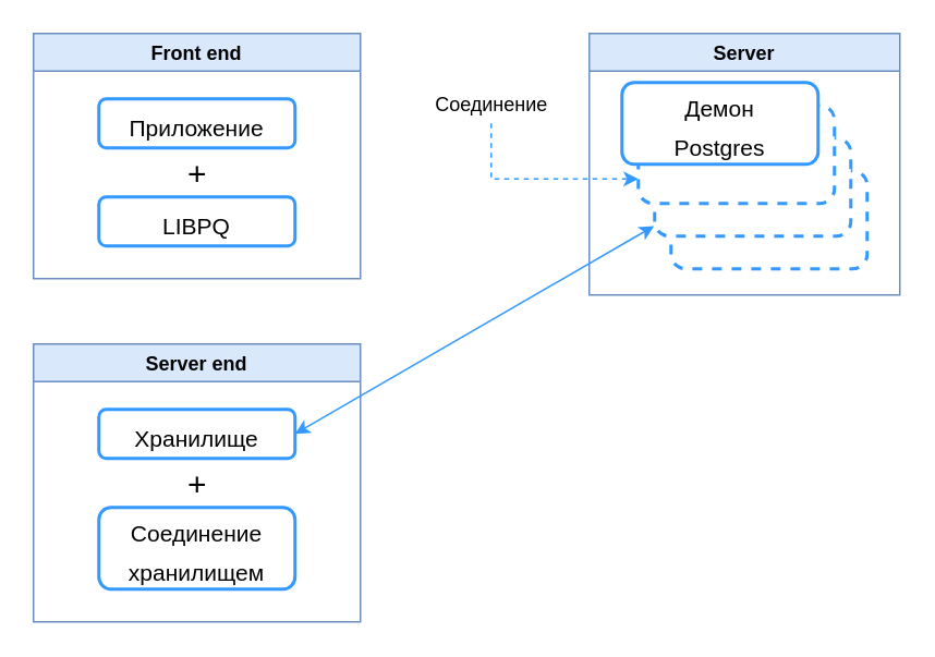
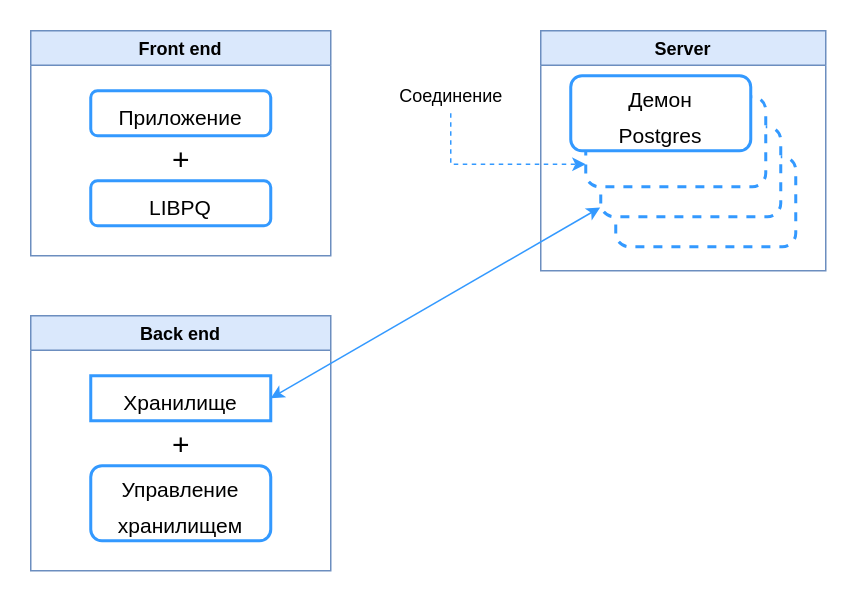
  <mxCell id="0" />
  <mxCell id="1" parent="0" />
  <mxCell id="2" value="Front end" style="swimlane;fillColor=#dae8fc;strokeColor=#6c8ebf;" parent="1" vertex="1"><mxGeometry x="20" y="20" width="200" height="150" as="geometry"><mxRectangle x="160" y="120" width="90" height="23" as="alternateBounds" /></mxGeometry></mxCell>
  <mxCell id="3" value="&lt;font style=&quot;font-size: 14px&quot;&gt;Приложение&lt;/font&gt;" style="rounded=1;whiteSpace=wrap;html=1;fontSize=20;strokeColor=#3399FF;strokeWidth=2;" parent="2" vertex="1"><mxGeometry x="40" y="40" width="120" height="30" as="geometry" /></mxCell>
  <mxCell id="4" value="&lt;font style=&quot;font-size: 14px&quot;&gt;LIBPQ&lt;/font&gt;" style="rounded=1;whiteSpace=wrap;html=1;fontSize=20;strokeColor=#3399FF;strokeWidth=2;" parent="2" vertex="1"><mxGeometry x="40" y="100" width="120" height="30" as="geometry" /></mxCell>
  <mxCell id="5" value="+" style="text;html=1;align=center;verticalAlign=middle;resizable=0;points=[];autosize=1;strokeColor=none;fillColor=none;fontSize=20;" parent="2" vertex="1"><mxGeometry x="85" y="70" width="30" height="30" as="geometry" /></mxCell>
  <mxCell id="6" value="Server" style="swimlane;fillColor=#dae8fc;strokeColor=#6c8ebf;" parent="1" vertex="1"><mxGeometry x="360" y="20" width="190" height="160" as="geometry"><mxRectangle x="160" y="120" width="90" height="23" as="alternateBounds" /></mxGeometry></mxCell>
  <mxCell id="7" value="" style="rounded=1;whiteSpace=wrap;html=1;fontSize=20;strokeColor=#3399FF;strokeWidth=2;dashed=1;" parent="6" vertex="1"><mxGeometry x="50" y="84" width="120" height="60" as="geometry" /></mxCell>
  <mxCell id="8" value="" style="rounded=1;whiteSpace=wrap;html=1;fontSize=20;strokeColor=#3399FF;strokeWidth=2;dashed=1;" parent="6" vertex="1"><mxGeometry x="40" y="64" width="120" height="60" as="geometry" /></mxCell>
  <mxCell id="9" value="" style="rounded=1;whiteSpace=wrap;html=1;fontSize=20;strokeColor=#3399FF;strokeWidth=2;dashed=1;" parent="6" vertex="1"><mxGeometry x="30" y="44" width="120" height="60" as="geometry" /></mxCell>
  <mxCell id="10" value="&lt;font style=&quot;font-size: 14px&quot;&gt;Демон&lt;br&gt;Postgres&lt;/font&gt;" style="rounded=1;whiteSpace=wrap;html=1;fontSize=20;strokeColor=#3399FF;strokeWidth=2;" parent="6" vertex="1"><mxGeometry x="20" y="30" width="120" height="50" as="geometry" /></mxCell>
  <mxCell id="11" value="&lt;font style=&quot;font-size: 12px&quot;&gt;Соединение&lt;/font&gt;" style="text;html=1;align=center;verticalAlign=middle;resizable=0;points=[];autosize=1;strokeColor=none;fillColor=none;fontSize=20;" parent="1" vertex="1"><mxGeometry x="260" y="45" width="80" height="30" as="geometry" /></mxCell>
  <mxCell id="12" value="" style="endArrow=classic;html=1;rounded=0;fontSize=16;strokeColor=#3399FF;edgeStyle=orthogonalEdgeStyle;entryX=0;entryY=0.75;entryDx=0;entryDy=0;dashed=1;" parent="1" source="11" target="9" edge="1"><mxGeometry width="50" height="50" relative="1" as="geometry"><mxPoint x="270" y="200" as="sourcePoint" /><mxPoint x="295" y="120" as="targetPoint" /><Array as="points"><mxPoint x="300" y="109" /></Array></mxGeometry></mxCell>
- <mxCell id="13" value="Server end" style="swimlane;fillColor=#dae8fc;strokeColor=#6c8ebf;" parent="1" vertex="1"><mxGeometry x="20" y="210" width="200" height="170" as="geometry"><mxRectangle x="160" y="120" width="90" height="23" as="alternateBounds" /></mxGeometry></mxCell>
- <mxCell id="14" value="&lt;font style=&quot;font-size: 14px&quot;&gt;Хранилище&lt;/font&gt;" style="rounded=1;whiteSpace=wrap;html=1;fontSize=20;strokeColor=#3399FF;strokeWidth=2;" parent="13" vertex="1"><mxGeometry x="40" y="40" width="120" height="30" as="geometry" /></mxCell>
- <mxCell id="15" value="&lt;font style=&quot;font-size: 14px&quot;&gt;Соединение&lt;br&gt;хранилищем&lt;/font&gt;" style="rounded=1;whiteSpace=wrap;html=1;fontSize=20;strokeColor=#3399FF;strokeWidth=2;" parent="13" vertex="1"><mxGeometry x="40" y="100" width="120" height="50" as="geometry" /></mxCell>
+ <mxCell id="13" value="Back end" style="swimlane;fillColor=#dae8fc;strokeColor=#6c8ebf;" parent="1" vertex="1"><mxGeometry x="20" y="210" width="200" height="170" as="geometry"><mxRectangle x="160" y="120" width="90" height="23" as="alternateBounds" /></mxGeometry></mxCell>
+ <mxCell id="14" value="&lt;font style=&quot;font-size: 14px&quot;&gt;Хранилище&lt;/font&gt;" style="whiteSpace=wrap;html=1;fontSize=20;strokeColor=#3399FF;strokeWidth=2;rounded=0;" parent="13" vertex="1"><mxGeometry x="40" y="40" width="120" height="30" as="geometry" /></mxCell>
+ <mxCell id="15" value="&lt;font style=&quot;font-size: 14px&quot;&gt;Управление&lt;br&gt;хранилищем&lt;/font&gt;" style="rounded=1;whiteSpace=wrap;html=1;fontSize=20;strokeColor=#3399FF;strokeWidth=2;" parent="13" vertex="1"><mxGeometry x="40" y="100" width="120" height="50" as="geometry" /></mxCell>
  <mxCell id="16" value="+" style="text;html=1;align=center;verticalAlign=middle;resizable=0;points=[];autosize=1;strokeColor=none;fillColor=none;fontSize=20;" parent="13" vertex="1"><mxGeometry x="85" y="70" width="30" height="30" as="geometry" /></mxCell>
  <mxCell id="17" style="rounded=0;orthogonalLoop=1;jettySize=auto;html=1;exitX=1;exitY=0.5;exitDx=0;exitDy=0;fontSize=16;strokeColor=#3399FF;startArrow=classic;startFill=1;entryX=-0.003;entryY=0.897;entryDx=0;entryDy=0;entryPerimeter=0;" parent="1" source="14" target="8" edge="1"><mxGeometry relative="1" as="geometry" /></mxCell>
